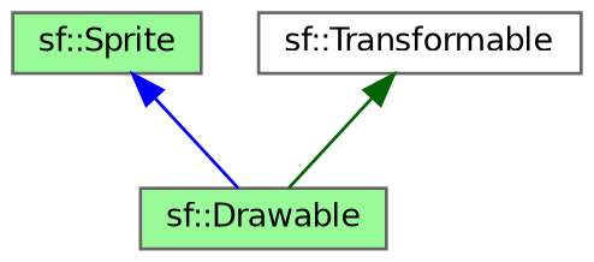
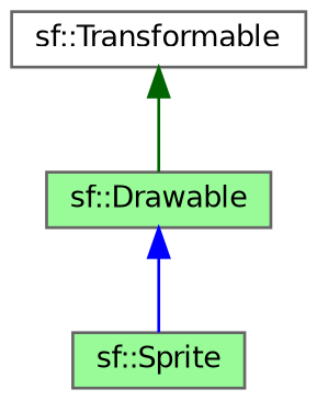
  digraph {
    node [color=gray40 fillcolor=palegreen fontname=Helvetica fontsize=10 shape=box style=filled]
    edge [dir=back fontname=Helvetica fontsize=10 labelfontname=Helvetica labelfontsize=10 style=solid]
    n1 [fontcolor=black height=0.2 label="sf::Sprite" width=0.4]
    n2 [height=0.2 label="sf::Drawable" width=0.4]
    n3 [fillcolor=white height=0.2 label="sf::Transformable" width=0.4]
-   n1 -> n2 [color=blue]
+   n2 -> n1 [color=blue]
    n3 -> n2 [color=darkgreen]
  }
